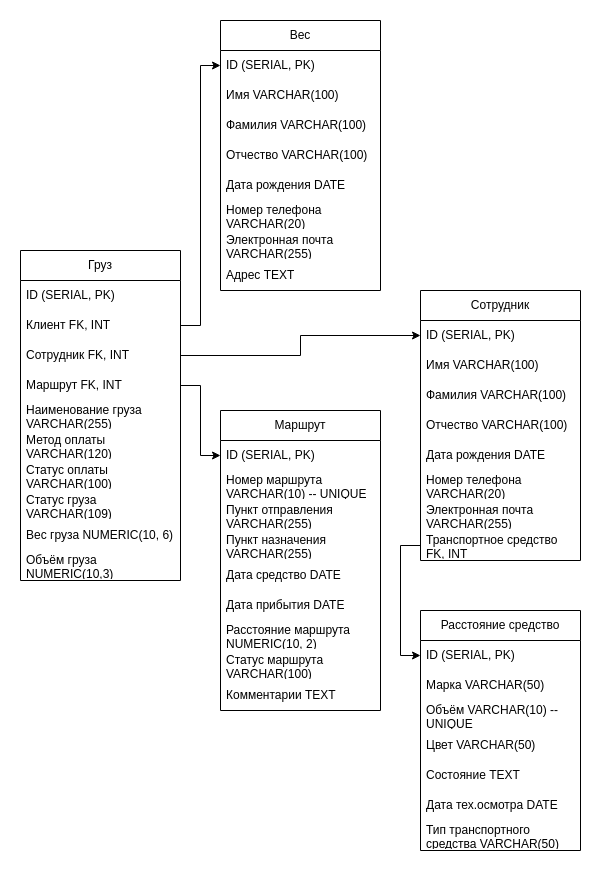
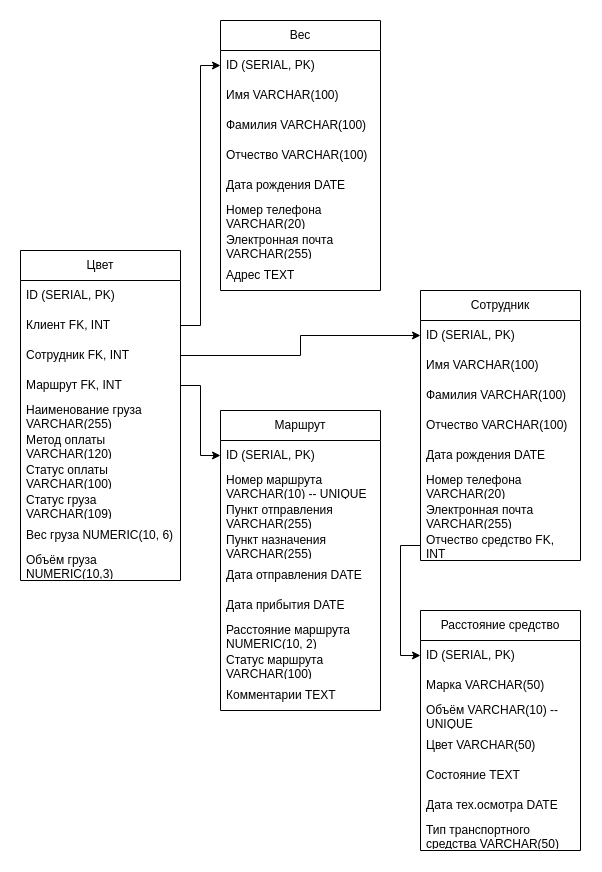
  <mxCell id="0" />
  <mxCell id="1" parent="0" />
- <mxCell id="2" value="Груз" style="swimlane;fontStyle=0;childLayout=stackLayout;horizontal=1;startSize=30;horizontalStack=0;resizeParent=1;resizeParentMax=0;resizeLast=0;collapsible=1;marginBottom=0;whiteSpace=wrap;html=1;" vertex="1" parent="1"><mxGeometry x="20" y="250" width="160" height="330" as="geometry" /></mxCell>
+ <mxCell id="2" value="Цвет" style="swimlane;fontStyle=0;childLayout=stackLayout;horizontal=1;startSize=30;horizontalStack=0;resizeParent=1;resizeParentMax=0;resizeLast=0;collapsible=1;marginBottom=0;whiteSpace=wrap;html=1;" vertex="1" parent="1"><mxGeometry x="20" y="250" width="160" height="330" as="geometry" /></mxCell>
  <mxCell id="3" value="ID (SERIAL, PK)" style="text;strokeColor=none;fillColor=none;align=left;verticalAlign=middle;spacingLeft=4;spacingRight=4;overflow=hidden;points=[[0,0.5],[1,0.5]];portConstraint=eastwest;rotatable=0;whiteSpace=wrap;html=1;" vertex="1" parent="2"><mxGeometry y="30" width="160" height="30" as="geometry" /></mxCell>
  <mxCell id="4" value="Клиент FK, INT" style="text;strokeColor=none;fillColor=none;align=left;verticalAlign=middle;spacingLeft=4;spacingRight=4;overflow=hidden;points=[[0,0.5],[1,0.5]];portConstraint=eastwest;rotatable=0;whiteSpace=wrap;html=1;" vertex="1" parent="2"><mxGeometry y="60" width="160" height="30" as="geometry" /></mxCell>
  <mxCell id="5" value="Сотрудник FK, INT" style="text;strokeColor=none;fillColor=none;align=left;verticalAlign=middle;spacingLeft=4;spacingRight=4;overflow=hidden;points=[[0,0.5],[1,0.5]];portConstraint=eastwest;rotatable=0;whiteSpace=wrap;html=1;" vertex="1" parent="2"><mxGeometry y="90" width="160" height="30" as="geometry" /></mxCell>
  <mxCell id="6" value="Маршрут FK, INT" style="text;strokeColor=none;fillColor=none;align=left;verticalAlign=middle;spacingLeft=4;spacingRight=4;overflow=hidden;points=[[0,0.5],[1,0.5]];portConstraint=eastwest;rotatable=0;whiteSpace=wrap;html=1;" vertex="1" parent="2"><mxGeometry y="120" width="160" height="30" as="geometry" /></mxCell>
  <mxCell id="7" value="Наименование груза VARCHAR(255)" style="text;strokeColor=none;fillColor=none;align=left;verticalAlign=middle;spacingLeft=4;spacingRight=4;overflow=hidden;points=[[0,0.5],[1,0.5]];portConstraint=eastwest;rotatable=0;whiteSpace=wrap;html=1;" vertex="1" parent="2"><mxGeometry y="150" width="160" height="30" as="geometry" /></mxCell>
  <mxCell id="8" value="Метод оплаты VARCHAR(120)" style="text;strokeColor=none;fillColor=none;align=left;verticalAlign=middle;spacingLeft=4;spacingRight=4;overflow=hidden;points=[[0,0.5],[1,0.5]];portConstraint=eastwest;rotatable=0;whiteSpace=wrap;html=1;" vertex="1" parent="2"><mxGeometry y="180" width="160" height="30" as="geometry" /></mxCell>
  <mxCell id="9" value="Статус оплаты VARCHAR(100)" style="text;strokeColor=none;fillColor=none;align=left;verticalAlign=middle;spacingLeft=4;spacingRight=4;overflow=hidden;points=[[0,0.5],[1,0.5]];portConstraint=eastwest;rotatable=0;whiteSpace=wrap;html=1;" vertex="1" parent="2"><mxGeometry y="210" width="160" height="30" as="geometry" /></mxCell>
  <mxCell id="10" value="Статус груза VARCHAR(109)" style="text;strokeColor=none;fillColor=none;align=left;verticalAlign=middle;spacingLeft=4;spacingRight=4;overflow=hidden;points=[[0,0.5],[1,0.5]];portConstraint=eastwest;rotatable=0;whiteSpace=wrap;html=1;" vertex="1" parent="2"><mxGeometry y="240" width="160" height="30" as="geometry" /></mxCell>
  <mxCell id="11" value="Вес груза NUMERIC(10, 6)" style="text;strokeColor=none;fillColor=none;align=left;verticalAlign=middle;spacingLeft=4;spacingRight=4;overflow=hidden;points=[[0,0.5],[1,0.5]];portConstraint=eastwest;rotatable=0;whiteSpace=wrap;html=1;" vertex="1" parent="2"><mxGeometry y="270" width="160" height="30" as="geometry" /></mxCell>
  <mxCell id="12" value="Объём груза NUMERIC(10,3)" style="text;strokeColor=none;fillColor=none;align=left;verticalAlign=middle;spacingLeft=4;spacingRight=4;overflow=hidden;points=[[0,0.5],[1,0.5]];portConstraint=eastwest;rotatable=0;whiteSpace=wrap;html=1;" vertex="1" parent="2"><mxGeometry y="300" width="160" height="30" as="geometry" /></mxCell>
  <mxCell id="13" value="Вес" style="swimlane;fontStyle=0;childLayout=stackLayout;horizontal=1;startSize=30;horizontalStack=0;resizeParent=1;resizeParentMax=0;resizeLast=0;collapsible=1;marginBottom=0;whiteSpace=wrap;html=1;" vertex="1" parent="1"><mxGeometry x="220" y="20" width="160" height="270" as="geometry" /></mxCell>
  <mxCell id="14" value="ID (SERIAL, PK)" style="text;strokeColor=none;fillColor=none;align=left;verticalAlign=middle;spacingLeft=4;spacingRight=4;overflow=hidden;points=[[0,0.5],[1,0.5]];portConstraint=eastwest;rotatable=0;whiteSpace=wrap;html=1;" vertex="1" parent="13"><mxGeometry y="30" width="160" height="30" as="geometry" /></mxCell>
  <mxCell id="15" value="Имя VARCHAR(100)" style="text;strokeColor=none;fillColor=none;align=left;verticalAlign=middle;spacingLeft=4;spacingRight=4;overflow=hidden;points=[[0,0.5],[1,0.5]];portConstraint=eastwest;rotatable=0;whiteSpace=wrap;html=1;" vertex="1" parent="13"><mxGeometry y="60" width="160" height="30" as="geometry" /></mxCell>
  <mxCell id="16" value="Фамилия VARCHAR(100)" style="text;strokeColor=none;fillColor=none;align=left;verticalAlign=middle;spacingLeft=4;spacingRight=4;overflow=hidden;points=[[0,0.5],[1,0.5]];portConstraint=eastwest;rotatable=0;whiteSpace=wrap;html=1;" vertex="1" parent="13"><mxGeometry y="90" width="160" height="30" as="geometry" /></mxCell>
  <mxCell id="17" value="Отчество VARCHAR(100)" style="text;strokeColor=none;fillColor=none;align=left;verticalAlign=middle;spacingLeft=4;spacingRight=4;overflow=hidden;points=[[0,0.5],[1,0.5]];portConstraint=eastwest;rotatable=0;whiteSpace=wrap;html=1;" vertex="1" parent="13"><mxGeometry y="120" width="160" height="30" as="geometry" /></mxCell>
  <mxCell id="18" value="Дата рождения DATE" style="text;strokeColor=none;fillColor=none;align=left;verticalAlign=middle;spacingLeft=4;spacingRight=4;overflow=hidden;points=[[0,0.5],[1,0.5]];portConstraint=eastwest;rotatable=0;whiteSpace=wrap;html=1;" vertex="1" parent="13"><mxGeometry y="150" width="160" height="30" as="geometry" /></mxCell>
  <mxCell id="19" value="Номер телефона VARCHAR(20)" style="text;strokeColor=none;fillColor=none;align=left;verticalAlign=middle;spacingLeft=4;spacingRight=4;overflow=hidden;points=[[0,0.5],[1,0.5]];portConstraint=eastwest;rotatable=0;whiteSpace=wrap;html=1;" vertex="1" parent="13"><mxGeometry y="180" width="160" height="30" as="geometry" /></mxCell>
  <mxCell id="20" value="Электронная почта VARCHAR(255)" style="text;strokeColor=none;fillColor=none;align=left;verticalAlign=middle;spacingLeft=4;spacingRight=4;overflow=hidden;points=[[0,0.5],[1,0.5]];portConstraint=eastwest;rotatable=0;whiteSpace=wrap;html=1;" vertex="1" parent="13"><mxGeometry y="210" width="160" height="30" as="geometry" /></mxCell>
  <mxCell id="21" value="Адрес TEXT" style="text;strokeColor=none;fillColor=none;align=left;verticalAlign=middle;spacingLeft=4;spacingRight=4;overflow=hidden;points=[[0,0.5],[1,0.5]];portConstraint=eastwest;rotatable=0;whiteSpace=wrap;html=1;" vertex="1" parent="13"><mxGeometry y="240" width="160" height="30" as="geometry" /></mxCell>
  <mxCell id="22" value="Сотрудник" style="swimlane;fontStyle=0;childLayout=stackLayout;horizontal=1;startSize=30;horizontalStack=0;resizeParent=1;resizeParentMax=0;resizeLast=0;collapsible=1;marginBottom=0;whiteSpace=wrap;html=1;" vertex="1" parent="1"><mxGeometry x="420" y="290" width="160" height="270" as="geometry"><mxRectangle x="480" y="240" width="100" height="30" as="alternateBounds" /></mxGeometry></mxCell>
  <mxCell id="23" value="ID (SERIAL, PK)" style="text;strokeColor=none;fillColor=none;align=left;verticalAlign=middle;spacingLeft=4;spacingRight=4;overflow=hidden;points=[[0,0.5],[1,0.5]];portConstraint=eastwest;rotatable=0;whiteSpace=wrap;html=1;" vertex="1" parent="22"><mxGeometry y="30" width="160" height="30" as="geometry" /></mxCell>
  <mxCell id="24" value="Имя VARCHAR(100)" style="text;strokeColor=none;fillColor=none;align=left;verticalAlign=middle;spacingLeft=4;spacingRight=4;overflow=hidden;points=[[0,0.5],[1,0.5]];portConstraint=eastwest;rotatable=0;whiteSpace=wrap;html=1;" vertex="1" parent="22"><mxGeometry y="60" width="160" height="30" as="geometry" /></mxCell>
  <mxCell id="25" value="Фамилия VARCHAR(100)" style="text;strokeColor=none;fillColor=none;align=left;verticalAlign=middle;spacingLeft=4;spacingRight=4;overflow=hidden;points=[[0,0.5],[1,0.5]];portConstraint=eastwest;rotatable=0;whiteSpace=wrap;html=1;" vertex="1" parent="22"><mxGeometry y="90" width="160" height="30" as="geometry" /></mxCell>
  <mxCell id="26" value="Отчество VARCHAR(100)" style="text;strokeColor=none;fillColor=none;align=left;verticalAlign=middle;spacingLeft=4;spacingRight=4;overflow=hidden;points=[[0,0.5],[1,0.5]];portConstraint=eastwest;rotatable=0;whiteSpace=wrap;html=1;" vertex="1" parent="22"><mxGeometry y="120" width="160" height="30" as="geometry" /></mxCell>
  <mxCell id="27" value="Дата рождения DATE" style="text;strokeColor=none;fillColor=none;align=left;verticalAlign=middle;spacingLeft=4;spacingRight=4;overflow=hidden;points=[[0,0.5],[1,0.5]];portConstraint=eastwest;rotatable=0;whiteSpace=wrap;html=1;" vertex="1" parent="22"><mxGeometry y="150" width="160" height="30" as="geometry" /></mxCell>
  <mxCell id="28" value="Номер телефона VARCHAR(20)" style="text;strokeColor=none;fillColor=none;align=left;verticalAlign=middle;spacingLeft=4;spacingRight=4;overflow=hidden;points=[[0,0.5],[1,0.5]];portConstraint=eastwest;rotatable=0;whiteSpace=wrap;html=1;" vertex="1" parent="22"><mxGeometry y="180" width="160" height="30" as="geometry" /></mxCell>
  <mxCell id="29" value="Электронная почта VARCHAR(255)" style="text;strokeColor=none;fillColor=none;align=left;verticalAlign=middle;spacingLeft=4;spacingRight=4;overflow=hidden;points=[[0,0.5],[1,0.5]];portConstraint=eastwest;rotatable=0;whiteSpace=wrap;html=1;" vertex="1" parent="22"><mxGeometry y="210" width="160" height="30" as="geometry" /></mxCell>
- <mxCell id="30" value="Транспортное средство FK, INT" style="text;strokeColor=none;fillColor=none;align=left;verticalAlign=middle;spacingLeft=4;spacingRight=4;overflow=hidden;points=[[0,0.5],[1,0.5]];portConstraint=eastwest;rotatable=0;whiteSpace=wrap;html=1;" vertex="1" parent="22"><mxGeometry y="240" width="160" height="30" as="geometry" /></mxCell>
+ <mxCell id="30" value="Отчество средство FK, INT" style="text;strokeColor=none;fillColor=none;align=left;verticalAlign=middle;spacingLeft=4;spacingRight=4;overflow=hidden;points=[[0,0.5],[1,0.5]];portConstraint=eastwest;rotatable=0;whiteSpace=wrap;html=1;" vertex="1" parent="22"><mxGeometry y="240" width="160" height="30" as="geometry" /></mxCell>
  <mxCell id="31" value="Расстояние средство" style="swimlane;fontStyle=0;childLayout=stackLayout;horizontal=1;startSize=30;horizontalStack=0;resizeParent=1;resizeParentMax=0;resizeLast=0;collapsible=1;marginBottom=0;whiteSpace=wrap;html=1;" vertex="1" parent="1"><mxGeometry x="420" y="610" width="160" height="240" as="geometry" /></mxCell>
  <mxCell id="32" value="ID (SERIAL, PK)" style="text;strokeColor=none;fillColor=none;align=left;verticalAlign=middle;spacingLeft=4;spacingRight=4;overflow=hidden;points=[[0,0.5],[1,0.5]];portConstraint=eastwest;rotatable=0;whiteSpace=wrap;html=1;" vertex="1" parent="31"><mxGeometry y="30" width="160" height="30" as="geometry" /></mxCell>
  <mxCell id="33" value="Марка VARCHAR(50)" style="text;strokeColor=none;fillColor=none;align=left;verticalAlign=middle;spacingLeft=4;spacingRight=4;overflow=hidden;points=[[0,0.5],[1,0.5]];portConstraint=eastwest;rotatable=0;whiteSpace=wrap;html=1;" vertex="1" parent="31"><mxGeometry y="60" width="160" height="30" as="geometry" /></mxCell>
  <mxCell id="34" value="Объём VARCHAR(10) -- UNIQUE" style="text;strokeColor=none;fillColor=none;align=left;verticalAlign=middle;spacingLeft=4;spacingRight=4;overflow=hidden;points=[[0,0.5],[1,0.5]];portConstraint=eastwest;rotatable=0;whiteSpace=wrap;html=1;" vertex="1" parent="31"><mxGeometry y="90" width="160" height="30" as="geometry" /></mxCell>
  <mxCell id="35" value="Цвет VARCHAR(50)" style="text;strokeColor=none;fillColor=none;align=left;verticalAlign=middle;spacingLeft=4;spacingRight=4;overflow=hidden;points=[[0,0.5],[1,0.5]];portConstraint=eastwest;rotatable=0;whiteSpace=wrap;html=1;" vertex="1" parent="31"><mxGeometry y="120" width="160" height="30" as="geometry" /></mxCell>
  <mxCell id="36" value="Состояние TEXT" style="text;strokeColor=none;fillColor=none;align=left;verticalAlign=middle;spacingLeft=4;spacingRight=4;overflow=hidden;points=[[0,0.5],[1,0.5]];portConstraint=eastwest;rotatable=0;whiteSpace=wrap;html=1;" vertex="1" parent="31"><mxGeometry y="150" width="160" height="30" as="geometry" /></mxCell>
  <mxCell id="37" value="Дата тех.осмотра DATE" style="text;strokeColor=none;fillColor=none;align=left;verticalAlign=middle;spacingLeft=4;spacingRight=4;overflow=hidden;points=[[0,0.5],[1,0.5]];portConstraint=eastwest;rotatable=0;whiteSpace=wrap;html=1;" vertex="1" parent="31"><mxGeometry y="180" width="160" height="30" as="geometry" /></mxCell>
  <mxCell id="38" value="Тип транспортного средства VARCHAR(50)" style="text;strokeColor=none;fillColor=none;align=left;verticalAlign=middle;spacingLeft=4;spacingRight=4;overflow=hidden;points=[[0,0.5],[1,0.5]];portConstraint=eastwest;rotatable=0;whiteSpace=wrap;html=1;" vertex="1" parent="31"><mxGeometry y="210" width="160" height="30" as="geometry" /></mxCell>
  <mxCell id="39" value="Маршрут" style="swimlane;fontStyle=0;childLayout=stackLayout;horizontal=1;startSize=30;horizontalStack=0;resizeParent=1;resizeParentMax=0;resizeLast=0;collapsible=1;marginBottom=0;whiteSpace=wrap;html=1;" vertex="1" parent="1"><mxGeometry x="220" y="410" width="160" height="300" as="geometry" /></mxCell>
  <mxCell id="40" value="ID (SERIAL, PK)" style="text;strokeColor=none;fillColor=none;align=left;verticalAlign=middle;spacingLeft=4;spacingRight=4;overflow=hidden;points=[[0,0.5],[1,0.5]];portConstraint=eastwest;rotatable=0;whiteSpace=wrap;html=1;" vertex="1" parent="39"><mxGeometry y="30" width="160" height="30" as="geometry" /></mxCell>
  <mxCell id="41" value="Номер маршрута VARCHAR(10) -- UNIQUE" style="text;strokeColor=none;fillColor=none;align=left;verticalAlign=middle;spacingLeft=4;spacingRight=4;overflow=hidden;points=[[0,0.5],[1,0.5]];portConstraint=eastwest;rotatable=0;whiteSpace=wrap;html=1;" vertex="1" parent="39"><mxGeometry y="60" width="160" height="30" as="geometry" /></mxCell>
  <mxCell id="42" value="Пункт отправления VARCHAR(255)" style="text;strokeColor=none;fillColor=none;align=left;verticalAlign=middle;spacingLeft=4;spacingRight=4;overflow=hidden;points=[[0,0.5],[1,0.5]];portConstraint=eastwest;rotatable=0;whiteSpace=wrap;html=1;" vertex="1" parent="39"><mxGeometry y="90" width="160" height="30" as="geometry" /></mxCell>
  <mxCell id="43" value="Пункт назначения VARCHAR(255)" style="text;strokeColor=none;fillColor=none;align=left;verticalAlign=middle;spacingLeft=4;spacingRight=4;overflow=hidden;points=[[0,0.5],[1,0.5]];portConstraint=eastwest;rotatable=0;whiteSpace=wrap;html=1;" vertex="1" parent="39"><mxGeometry y="120" width="160" height="30" as="geometry" /></mxCell>
- <mxCell id="44" value="Дата средство DATE" style="text;strokeColor=none;fillColor=none;align=left;verticalAlign=middle;spacingLeft=4;spacingRight=4;overflow=hidden;points=[[0,0.5],[1,0.5]];portConstraint=eastwest;rotatable=0;whiteSpace=wrap;html=1;" vertex="1" parent="39"><mxGeometry y="150" width="160" height="30" as="geometry" /></mxCell>
+ <mxCell id="44" value="Дата отправления DATE" style="text;strokeColor=none;fillColor=none;align=left;verticalAlign=middle;spacingLeft=4;spacingRight=4;overflow=hidden;points=[[0,0.5],[1,0.5]];portConstraint=eastwest;rotatable=0;whiteSpace=wrap;html=1;" vertex="1" parent="39"><mxGeometry y="150" width="160" height="30" as="geometry" /></mxCell>
  <mxCell id="45" value="Дата прибытия DATE" style="text;strokeColor=none;fillColor=none;align=left;verticalAlign=middle;spacingLeft=4;spacingRight=4;overflow=hidden;points=[[0,0.5],[1,0.5]];portConstraint=eastwest;rotatable=0;whiteSpace=wrap;html=1;" vertex="1" parent="39"><mxGeometry y="180" width="160" height="30" as="geometry" /></mxCell>
  <mxCell id="46" value="Расстояние маршрута NUMERIC(10, 2)" style="text;strokeColor=none;fillColor=none;align=left;verticalAlign=middle;spacingLeft=4;spacingRight=4;overflow=hidden;points=[[0,0.5],[1,0.5]];portConstraint=eastwest;rotatable=0;whiteSpace=wrap;html=1;" vertex="1" parent="39"><mxGeometry y="210" width="160" height="30" as="geometry" /></mxCell>
  <mxCell id="47" value="Статус маршрута VARCHAR(100)" style="text;strokeColor=none;fillColor=none;align=left;verticalAlign=middle;spacingLeft=4;spacingRight=4;overflow=hidden;points=[[0,0.5],[1,0.5]];portConstraint=eastwest;rotatable=0;whiteSpace=wrap;html=1;" vertex="1" parent="39"><mxGeometry y="240" width="160" height="30" as="geometry" /></mxCell>
  <mxCell id="48" value="Комментарии TEXT" style="text;strokeColor=none;fillColor=none;align=left;verticalAlign=middle;spacingLeft=4;spacingRight=4;overflow=hidden;points=[[0,0.5],[1,0.5]];portConstraint=eastwest;rotatable=0;whiteSpace=wrap;html=1;" vertex="1" parent="39"><mxGeometry y="270" width="160" height="30" as="geometry" /></mxCell>
  <mxCell id="49" style="edgeStyle=orthogonalEdgeStyle;rounded=0;orthogonalLoop=1;jettySize=auto;html=1;entryX=0;entryY=0.5;entryDx=0;entryDy=0;" edge="1" parent="1" source="30" target="32"><mxGeometry relative="1" as="geometry" /></mxCell>
  <mxCell id="50" style="edgeStyle=orthogonalEdgeStyle;rounded=0;orthogonalLoop=1;jettySize=auto;html=1;entryX=0;entryY=0.5;entryDx=0;entryDy=0;" edge="1" parent="1" source="4" target="14"><mxGeometry relative="1" as="geometry" /></mxCell>
  <mxCell id="51" style="edgeStyle=orthogonalEdgeStyle;rounded=0;orthogonalLoop=1;jettySize=auto;html=1;entryX=0;entryY=0.5;entryDx=0;entryDy=0;" edge="1" parent="1" source="5" target="23"><mxGeometry relative="1" as="geometry" /></mxCell>
  <mxCell id="52" style="edgeStyle=orthogonalEdgeStyle;rounded=0;orthogonalLoop=1;jettySize=auto;html=1;entryX=0;entryY=0.5;entryDx=0;entryDy=0;" edge="1" parent="1" source="6" target="40"><mxGeometry relative="1" as="geometry" /></mxCell>
